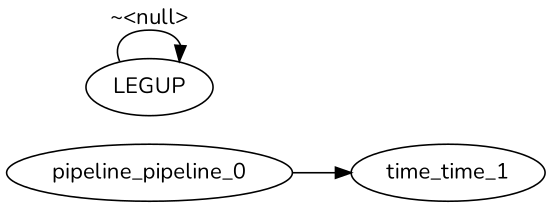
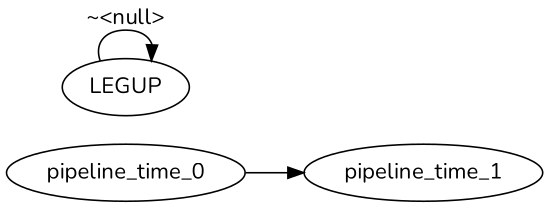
  digraph {
    fontname=Nunito
    rankdir=LR
    node [fontname=Nunito]
    edge [fontname=Nunito]
-   n1 [label=pipeline_pipeline_0]
-   n2 [label=time_time_1]
+   n1 [label=pipeline_time_0]
+   n2 [label=pipeline_time_1]
    n3 [label=LEGUP]
    n1 -> n2
    n3 -> n3 [label="~<null>"]
  }
